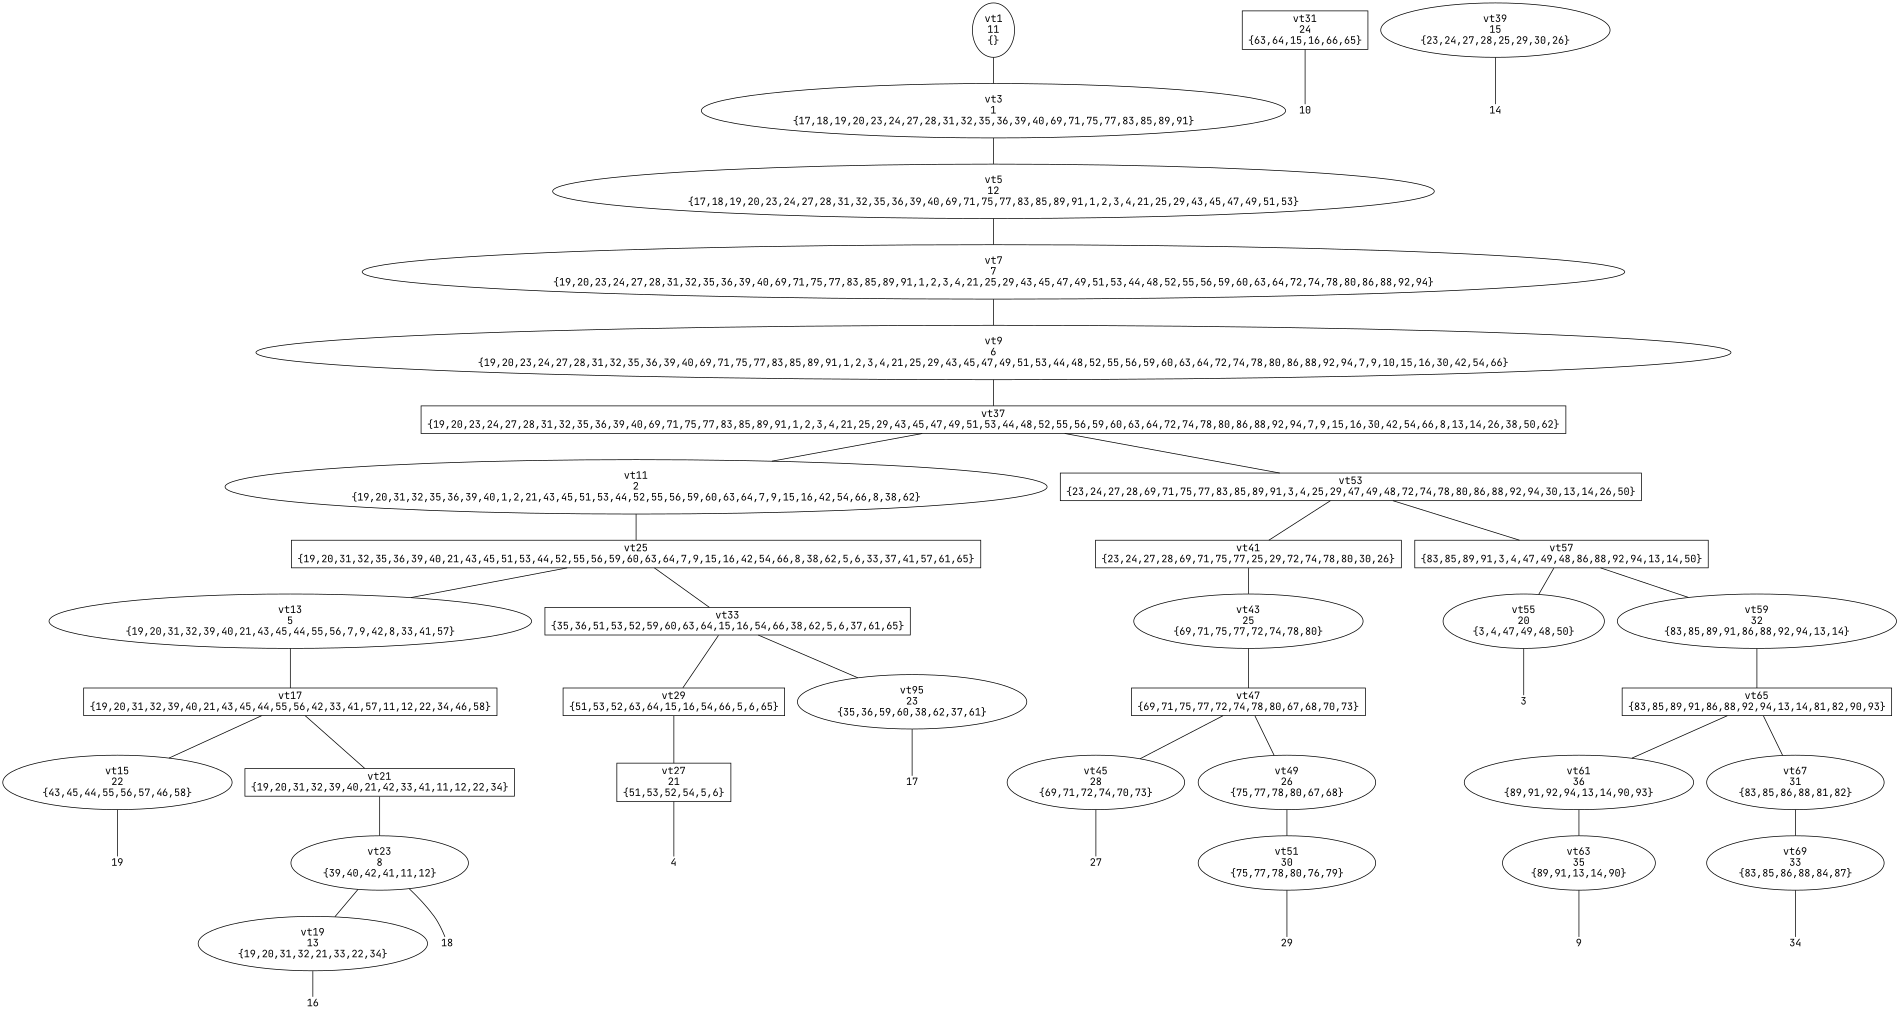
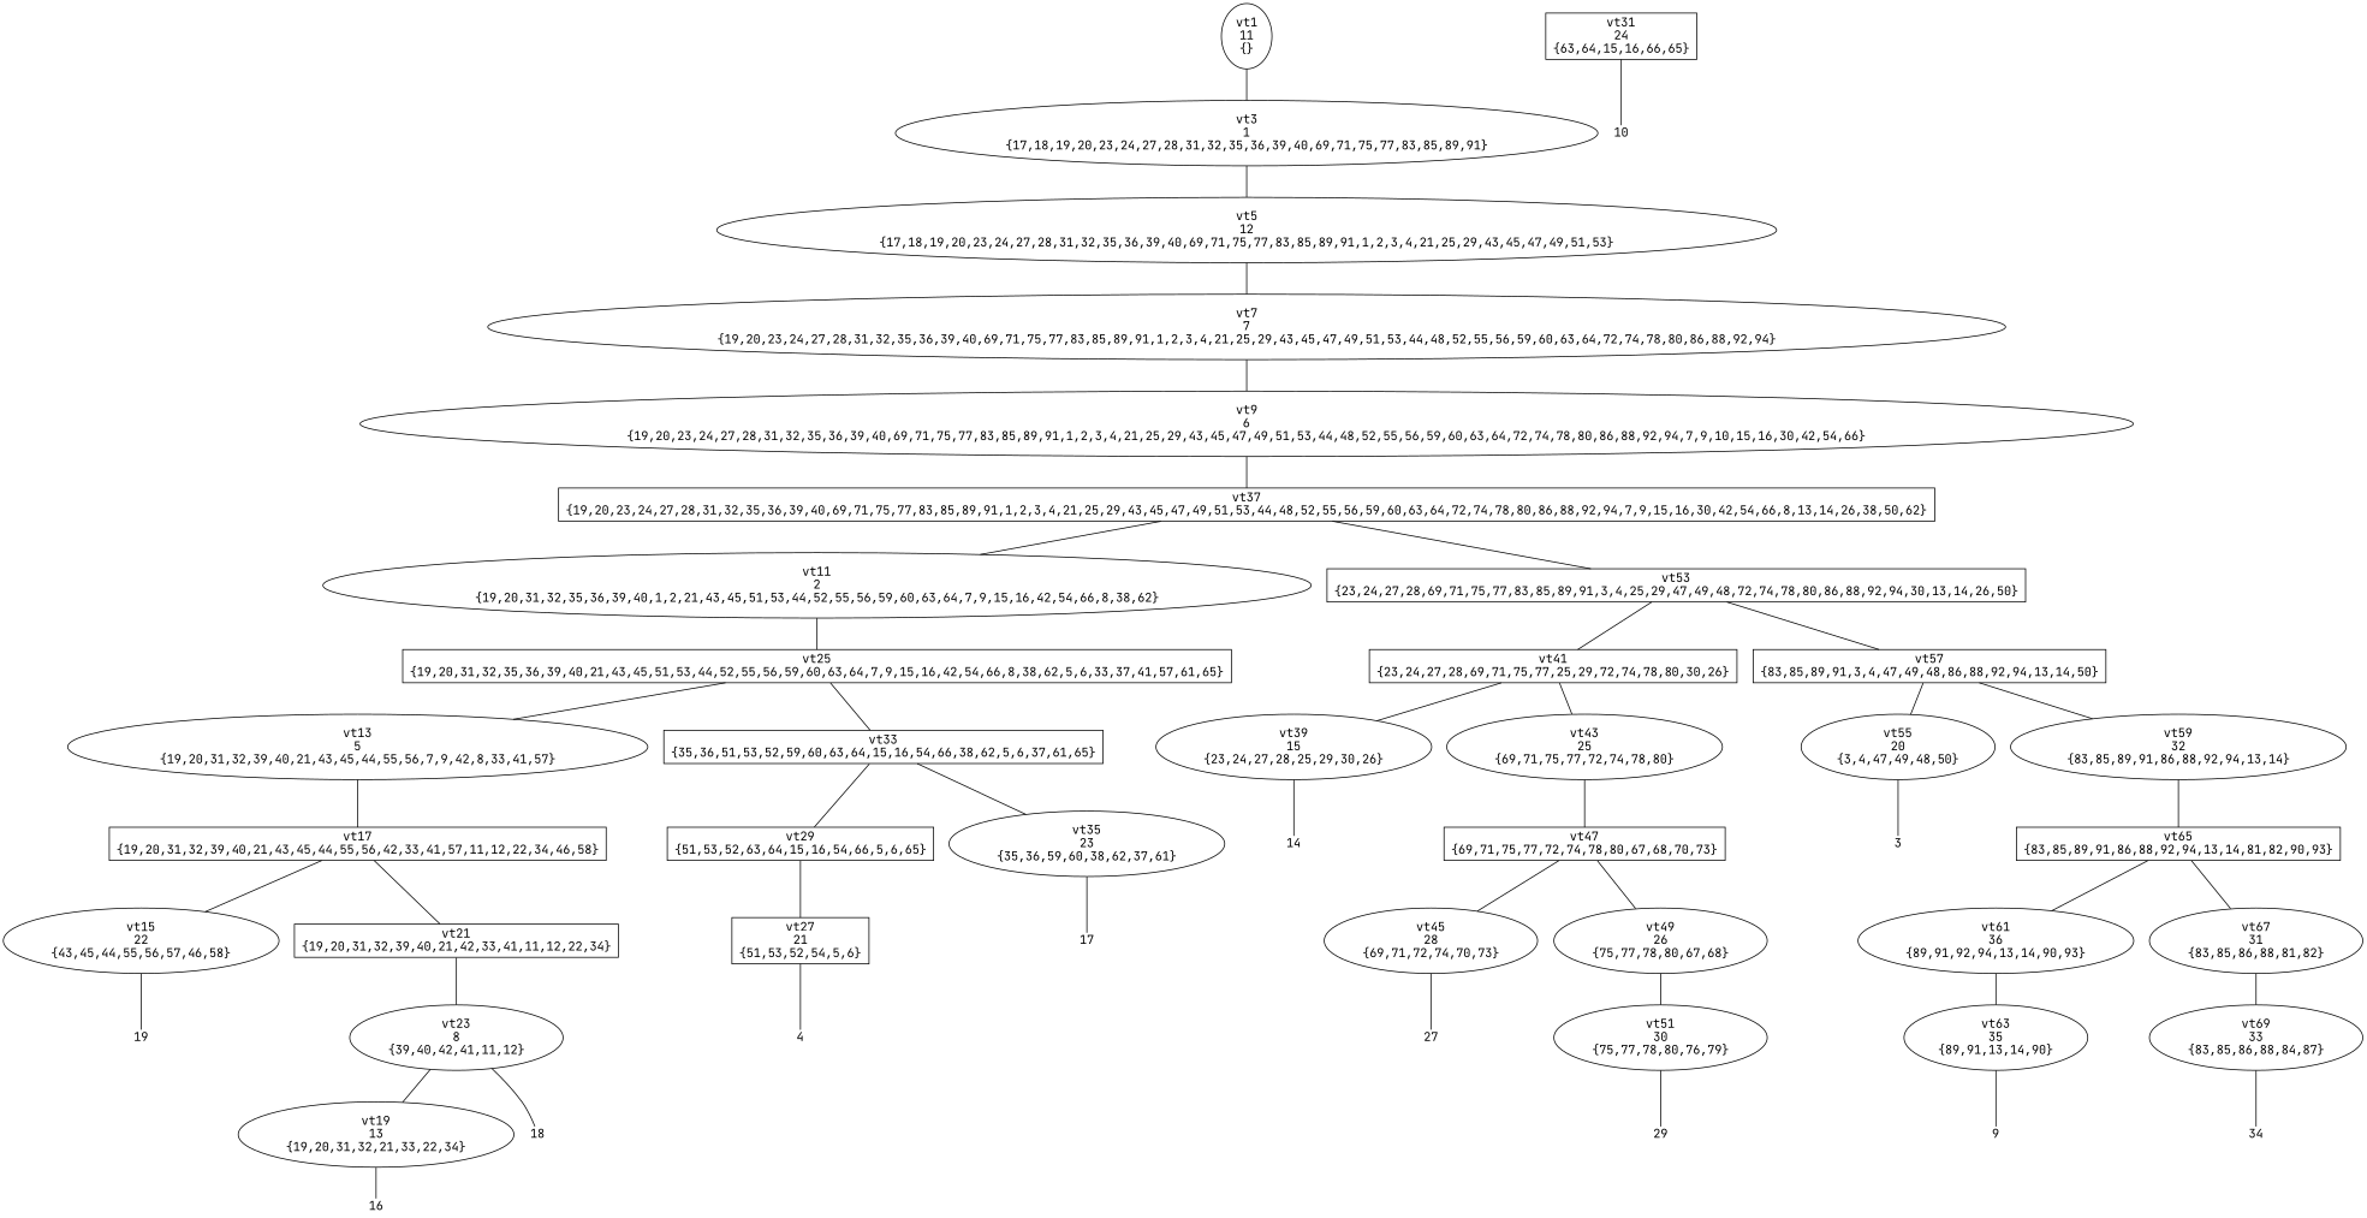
  digraph {
    fontname="JetBrains Mono"
    node [fontname="JetBrains Mono" shape=ellipse]
    edge [arrowhead=none fontname="JetBrains Mono"]
    n1 [label="vt1\n11\n{}"]
    n2 [label="vt3\n1\n{17,18,19,20,23,24,27,28,31,32,35,36,39,40,69,71,75,77,83,85,89,91}"]
    n3 [label="vt5\n12\n{17,18,19,20,23,24,27,28,31,32,35,36,39,40,69,71,75,77,83,85,89,91,1,2,3,4,21,25,29,43,45,47,49,51,53}"]
    n4 [label="vt7\n7\n{19,20,23,24,27,28,31,32,35,36,39,40,69,71,75,77,83,85,89,91,1,2,3,4,21,25,29,43,45,47,49,51,53,44,48,52,55,56,59,60,63,64,72,74,78,80,86,88,92,94}"]
    n5 [label="vt9\n6\n{19,20,23,24,27,28,31,32,35,36,39,40,69,71,75,77,83,85,89,91,1,2,3,4,21,25,29,43,45,47,49,51,53,44,48,52,55,56,59,60,63,64,72,74,78,80,86,88,92,94,7,9,10,15,16,30,42,54,66}"]
    n6 [label="vt37\n{19,20,23,24,27,28,31,32,35,36,39,40,69,71,75,77,83,85,89,91,1,2,3,4,21,25,29,43,45,47,49,51,53,44,48,52,55,56,59,60,63,64,72,74,78,80,86,88,92,94,7,9,15,16,30,42,54,66,8,13,14,26,38,50,62}" shape=box]
    n7 [label="vt11\n2\n{19,20,31,32,35,36,39,40,1,2,21,43,45,51,53,44,52,55,56,59,60,63,64,7,9,15,16,42,54,66,8,38,62}"]
    n8 [label="vt53\n{23,24,27,28,69,71,75,77,83,85,89,91,3,4,25,29,47,49,48,72,74,78,80,86,88,92,94,30,13,14,26,50}" shape=box]
    n9 [label="vt25\n{19,20,31,32,35,36,39,40,21,43,45,51,53,44,52,55,56,59,60,63,64,7,9,15,16,42,54,66,8,38,62,5,6,33,37,41,57,61,65}" shape=box]
    n10 [label="vt41\n{23,24,27,28,69,71,75,77,25,29,72,74,78,80,30,26}" shape=box]
    n11 [label="vt57\n{83,85,89,91,3,4,47,49,48,86,88,92,94,13,14,50}" shape=box]
    n12 [label="vt13\n5\n{19,20,31,32,39,40,21,43,45,44,55,56,7,9,42,8,33,41,57}"]
    n13 [label="vt33\n{35,36,51,53,52,59,60,63,64,15,16,54,66,38,62,5,6,37,61,65}" shape=box]
    n14 [label="vt17\n{19,20,31,32,39,40,21,43,45,44,55,56,42,33,41,57,11,12,22,34,46,58}" shape=box]
    n15 [label="vt29\n{51,53,52,63,64,15,16,54,66,5,6,65}" shape=box]
-   n16 [label="vt95\n23\n{35,36,59,60,38,62,37,61}"]
+   n16 [label="vt35\n23\n{35,36,59,60,38,62,37,61}"]
    n17 [label="vt15\n22\n{43,45,44,55,56,57,46,58}"]
    n18 [label="vt21\n{19,20,31,32,39,40,21,42,33,41,11,12,22,34}" shape=box]
    n19 [fixedsize=true fontsize=14 height=.25 label=19 shape=plaintext width=.25]
    n20 [label="vt23\n8\n{39,40,42,41,11,12}"]
    n21 [label="vt19\n13\n{19,20,31,32,21,33,22,34}"]
    n22 [fixedsize=true fontsize=14 height=.25 label=16 shape=plaintext width=.25]
    n23 [fixedsize=true fontsize=14 height=.25 label=18 shape=plaintext width=.25]
    n24 [label="vt27\n21\n{51,53,52,54,5,6}" shape=box]
    n25 [fixedsize=true fontsize=14 height=.25 label=17 shape=plaintext width=.25]
    n26 [fixedsize=true fontsize=14 height=.25 label=4 shape=plaintext width=.25]
    n27 [label="vt31\n24\n{63,64,15,16,66,65}" shape=box]
    n28 [fixedsize=true fontsize=14 height=.25 label=10 shape=plaintext width=.25]
    n29 [label="vt39\n15\n{23,24,27,28,25,29,30,26}"]
    n30 [label="vt43\n25\n{69,71,75,77,72,74,78,80}"]
    n31 [label="vt55\n20\n{3,4,47,49,48,50}"]
    n32 [label="vt59\n32\n{83,85,89,91,86,88,92,94,13,14}"]
    n33 [fixedsize=true fontsize=14 height=.25 label=14 shape=plaintext width=.25]
    n34 [label="vt47\n{69,71,75,77,72,74,78,80,67,68,70,73}" shape=box]
    n35 [label="vt45\n28\n{69,71,72,74,70,73}"]
    n36 [label="vt49\n26\n{75,77,78,80,67,68}"]
    n37 [fixedsize=true fontsize=14 height=.25 label=27 shape=plaintext width=.25]
    n38 [label="vt51\n30\n{75,77,78,80,76,79}"]
    n39 [fixedsize=true fontsize=14 height=.25 label=29 shape=plaintext width=.25]
    n40 [fixedsize=true fontsize=14 height=.25 label=3 shape=plaintext width=.25]
    n41 [label="vt65\n{83,85,89,91,86,88,92,94,13,14,81,82,90,93}" shape=box]
    n42 [label="vt61\n36\n{89,91,92,94,13,14,90,93}"]
    n43 [label="vt67\n31\n{83,85,86,88,81,82}"]
    n44 [label="vt63\n35\n{89,91,13,14,90}"]
    n45 [label="vt69\n33\n{83,85,86,88,84,87}"]
    n46 [fixedsize=true fontsize=14 height=.25 label=9 shape=plaintext width=.25]
    n47 [fixedsize=true fontsize=14 height=.25 label=34 shape=plaintext width=.25]
    n1 -> n2
    n2 -> n3
    n3 -> n4
    n4 -> n5
    n5 -> n6
    n6 -> n7
    n6 -> n8
    n7 -> n9
    n8 -> n10
    n8 -> n11
    n9 -> n12
    n9 -> n13
+   n10 -> n29
    n10 -> n30
    n11 -> n31
    n11 -> n32
    n12 -> n14
    n13 -> n15
    n13 -> n16
    n14 -> n17
    n14 -> n18
    n15 -> n24
    n16 -> n25
    n17 -> n19
    n18 -> n20
    n20 -> n21
    n20 -> n23
    n21 -> n22
    n24 -> n26
    n27 -> n28
    n29 -> n33
    n30 -> n34
    n31 -> n40
    n32 -> n41
    n34 -> n35
    n34 -> n36
    n35 -> n37
    n36 -> n38
    n38 -> n39
    n41 -> n42
    n41 -> n43
    n42 -> n44
    n43 -> n45
    n44 -> n46
    n45 -> n47
  }
